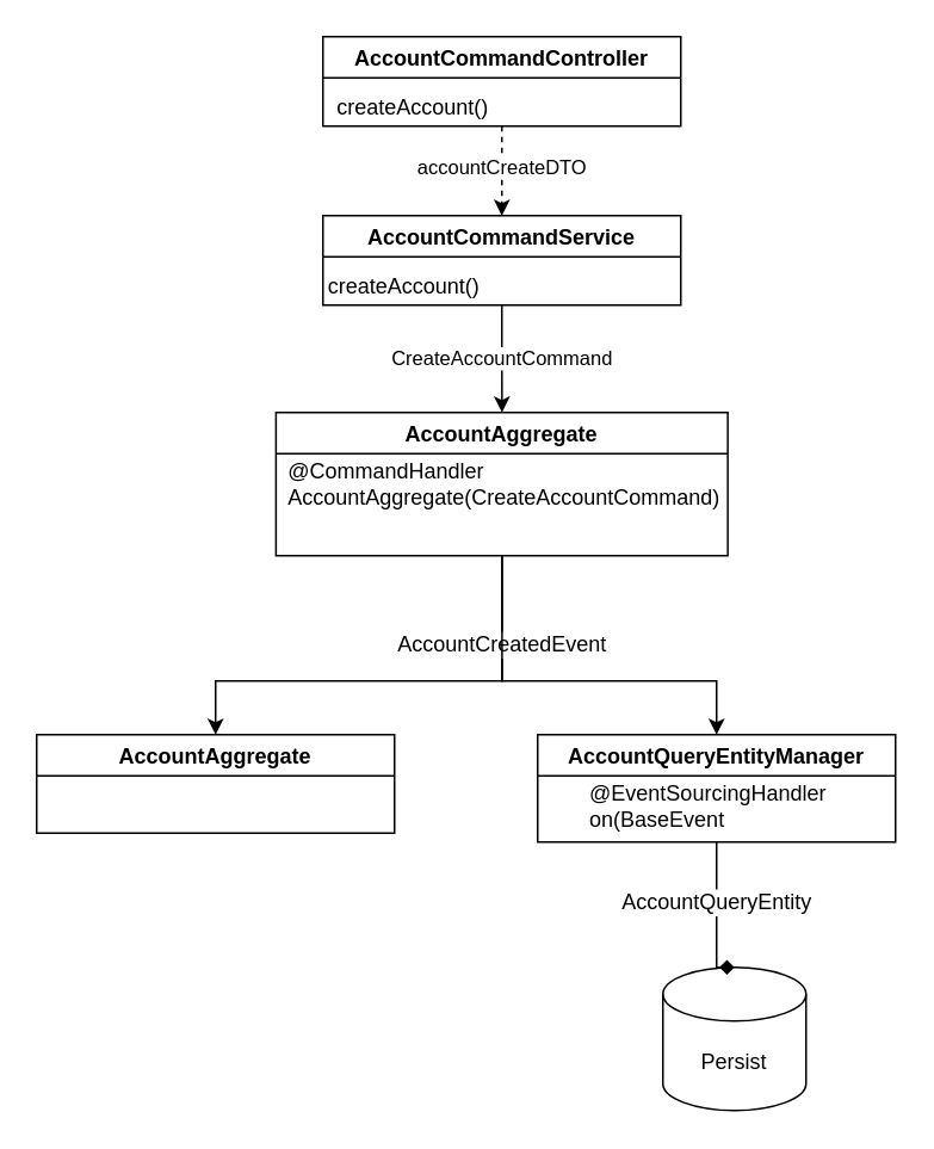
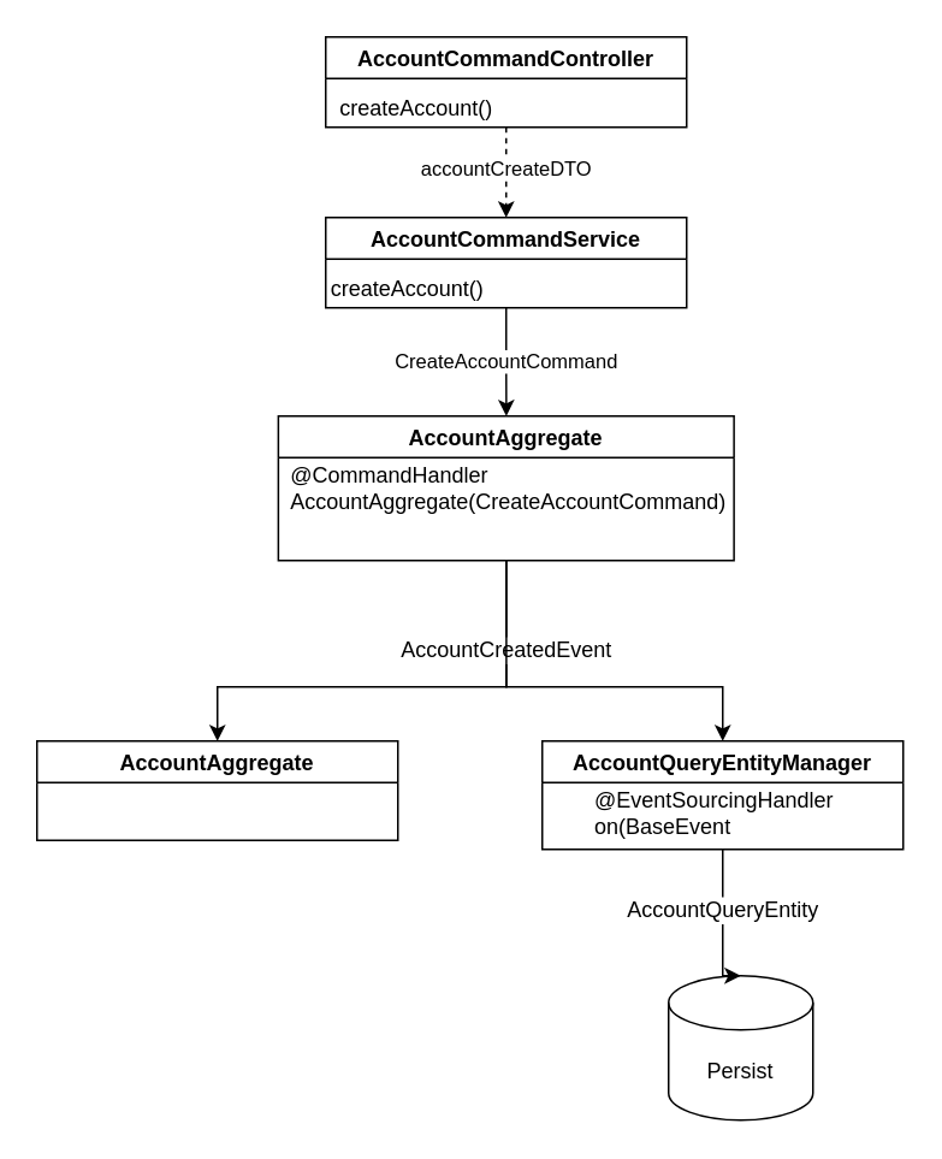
  <mxCell id="0" />
  <mxCell id="1" parent="0" />
  <mxCell id="2" value="accountCreateDTO" style="edgeStyle=orthogonalEdgeStyle;rounded=0;orthogonalLoop=1;jettySize=auto;html=1;entryX=0.5;entryY=0;entryDx=0;entryDy=0;dashed=1;" edge="1" parent="1" source="3" target="13"><mxGeometry x="-0.067" relative="1" as="geometry"><mxPoint as="offset" /></mxGeometry></mxCell>
  <mxCell id="3" value="AccountCommandController" style="swimlane;" vertex="1" parent="1"><mxGeometry x="180" y="20" width="200" height="50" as="geometry" /></mxCell>
  <mxCell id="4" value="createAccount()" style="text;html=1;align=center;verticalAlign=middle;resizable=0;points=[];autosize=1;strokeColor=none;fillColor=none;" vertex="1" parent="3"><mxGeometry y="30" width="100" height="20" as="geometry" /></mxCell>
  <mxCell id="5" value="AccountCreatedEvent" style="edgeStyle=orthogonalEdgeStyle;rounded=0;orthogonalLoop=1;jettySize=auto;html=1;entryX=0.5;entryY=0;entryDx=0;entryDy=0;fontSize=12;" edge="1" parent="1" source="7" target="9"><mxGeometry x="-0.616" relative="1" as="geometry"><Array as="points"><mxPoint x="280" y="380" /><mxPoint x="120" y="380" /></Array><mxPoint as="offset" /></mxGeometry></mxCell>
  <mxCell id="6" style="edgeStyle=orthogonalEdgeStyle;rounded=0;orthogonalLoop=1;jettySize=auto;html=1;entryX=0.5;entryY=0;entryDx=0;entryDy=0;fontSize=12;" edge="1" parent="1" source="7" target="10"><mxGeometry relative="1" as="geometry"><Array as="points"><mxPoint x="280" y="380" /><mxPoint x="400" y="380" /></Array></mxGeometry></mxCell>
  <mxCell id="7" value="AccountAggregate" style="swimlane;" vertex="1" parent="1"><mxGeometry x="153.75" y="230" width="252.5" height="80" as="geometry" /></mxCell>
  <mxCell id="8" value="&lt;div style=&quot;text-align: justify&quot;&gt;&lt;span&gt;@CommandHandler&lt;/span&gt;&lt;/div&gt;&lt;div style=&quot;text-align: justify&quot;&gt;&lt;span&gt;AccountAggregate(CreateAccountCommand)&lt;/span&gt;&lt;/div&gt;" style="text;html=1;align=center;verticalAlign=middle;resizable=0;points=[];autosize=1;strokeColor=none;fillColor=none;" vertex="1" parent="7"><mxGeometry x="2.5" y="25" width="250" height="30" as="geometry" /></mxCell>
  <mxCell id="9" value="AccountAggregate" style="swimlane;" vertex="1" parent="1"><mxGeometry x="20" y="410" width="200" height="55" as="geometry" /></mxCell>
  <mxCell id="10" value="AccountQueryEntityManager" style="swimlane;" vertex="1" parent="1"><mxGeometry x="300" y="410" width="200" height="60" as="geometry" /></mxCell>
  <mxCell id="11" value="&lt;div style=&quot;text-align: justify&quot;&gt;@EventSourcingHandler&lt;/div&gt;&lt;div style=&quot;text-align: justify&quot;&gt;&lt;span&gt;on(BaseEvent&lt;/span&gt;&lt;/div&gt;" style="text;html=1;align=center;verticalAlign=middle;resizable=0;points=[];autosize=1;strokeColor=none;fillColor=none;" vertex="1" parent="10"><mxGeometry x="20" y="25" width="150" height="30" as="geometry" /></mxCell>
  <mxCell id="12" value="CreateAccountCommand" style="edgeStyle=orthogonalEdgeStyle;rounded=0;orthogonalLoop=1;jettySize=auto;html=1;" edge="1" parent="1" source="13" target="7"><mxGeometry relative="1" as="geometry" /></mxCell>
  <mxCell id="13" value="AccountCommandService" style="swimlane;startSize=23;" vertex="1" parent="1"><mxGeometry x="180" y="120" width="200" height="50" as="geometry" /></mxCell>
  <mxCell id="14" value="createAccount()" style="text;html=1;align=center;verticalAlign=middle;resizable=0;points=[];autosize=1;strokeColor=none;fillColor=none;" vertex="1" parent="13"><mxGeometry x="-5" y="30" width="100" height="20" as="geometry" /></mxCell>
  <mxCell id="15" value="Persist" style="shape=cylinder3;whiteSpace=wrap;html=1;boundedLbl=1;backgroundOutline=1;size=15;fontSize=12;" vertex="1" parent="1"><mxGeometry x="370" y="540" width="80" height="80" as="geometry" /></mxCell>
- <mxCell id="16" value="AccountQueryEntity" style="edgeStyle=orthogonalEdgeStyle;rounded=0;orthogonalLoop=1;jettySize=auto;html=1;entryX=0.5;entryY=0;entryDx=0;entryDy=0;entryPerimeter=0;fontSize=12;exitX=0.5;exitY=1;exitDx=0;exitDy=0;endArrow=diamond;" edge="1" parent="1" source="10" target="15"><mxGeometry x="-0.143" relative="1" as="geometry"><mxPoint x="530" y="460" as="sourcePoint" /><Array as="points"><mxPoint x="400" y="540" /></Array><mxPoint as="offset" /></mxGeometry></mxCell>
+ <mxCell id="16" value="AccountQueryEntity" style="edgeStyle=orthogonalEdgeStyle;rounded=0;orthogonalLoop=1;jettySize=auto;html=1;entryX=0.5;entryY=0;entryDx=0;entryDy=0;entryPerimeter=0;fontSize=12;exitX=0.5;exitY=1;exitDx=0;exitDy=0;" edge="1" parent="1" source="10" target="15"><mxGeometry x="-0.143" relative="1" as="geometry"><mxPoint x="530" y="460" as="sourcePoint" /><Array as="points"><mxPoint x="400" y="540" /></Array><mxPoint as="offset" /></mxGeometry></mxCell>
